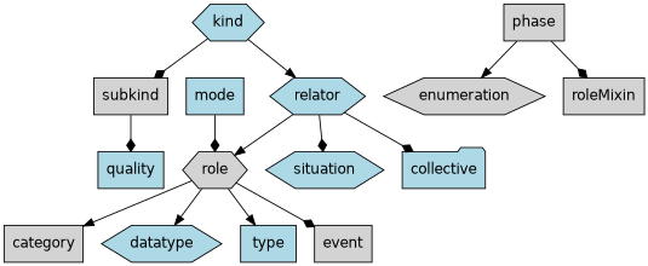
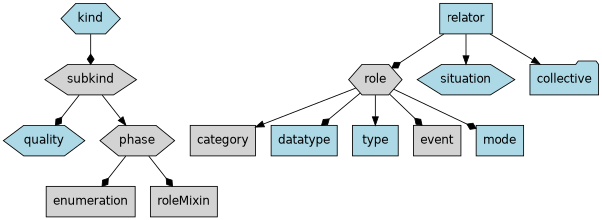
  strict digraph {
    fontname="DejaVu Sans"
    node [fillcolor=lightblue fontname="DejaVu Sans" shape=hexagon style=filled]
    edge [arrowhead=normal fontname="DejaVu Sans"]
-   subkind [fillcolor=lightgrey shape=box]
+   subkind [fillcolor=lightgrey]
    kind
-   relator
-   quality [shape=box]
-   phase [fillcolor=lightgrey shape=box]
+   relator [shape=box]
+   quality
+   phase [fillcolor=lightgrey]
    role [fillcolor=lightgrey]
    situation
    collective [shape=folder]
-   enumeration [fillcolor=lightgrey]
+   enumeration [fillcolor=lightgrey shape=box]
    roleMixin [fillcolor=lightgrey shape=box]
    category [fillcolor=lightgrey shape=box]
-   datatype
+   datatype [shape=box]
    type [shape=box]
    event [fillcolor=lightgrey shape=box]
    mode [shape=box]
    subkind -> quality [arrowhead=diamond]
+   subkind -> phase
    kind -> subkind [arrowhead=diamond]
-   kind -> relator
-   relator -> role
-   relator -> situation [arrowhead=diamond]
-   relator -> collective [arrowhead=diamond]
-   phase -> enumeration
+   relator -> role [arrowhead=diamond]
+   relator -> situation
+   relator -> collective
+   phase -> enumeration [arrowhead=diamond]
    phase -> roleMixin [arrowhead=diamond]
    role -> category
-   role -> datatype
+   role -> datatype [arrowhead=diamond]
    role -> type
    role -> event [arrowhead=diamond]
-   mode -> role [arrowhead=diamond]
+   role -> mode [arrowhead=diamond]
  }
